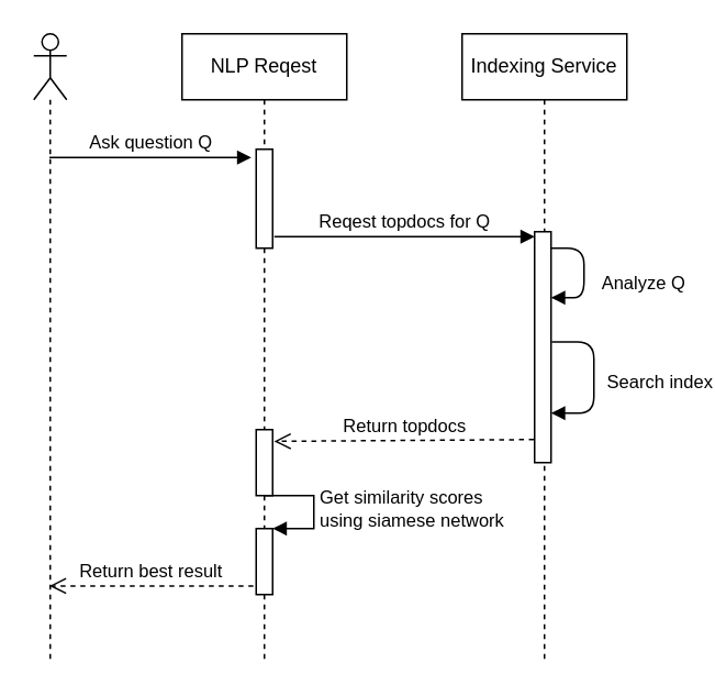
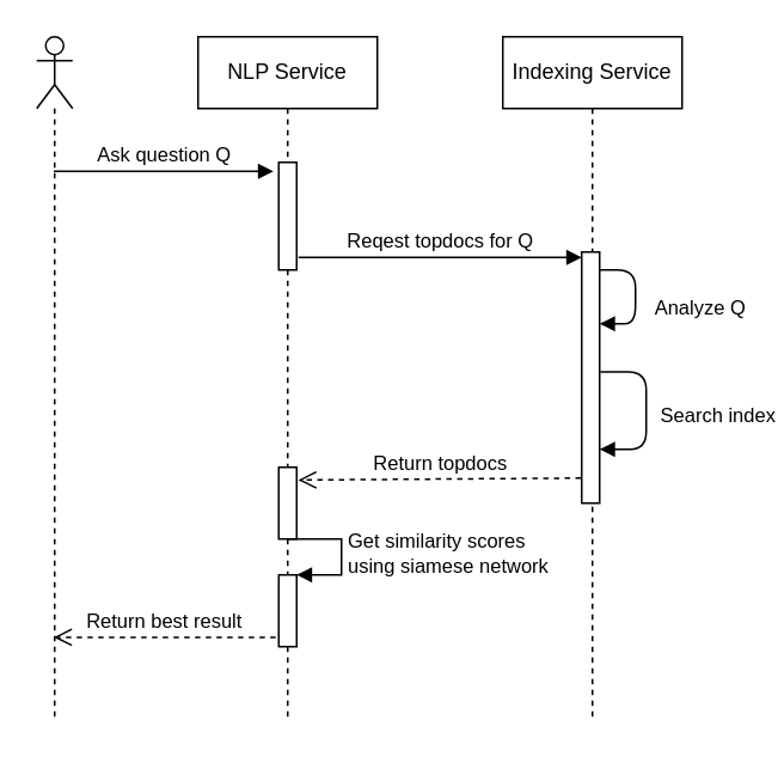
  <mxCell id="0" />
  <mxCell id="1" parent="0" />
  <mxCell id="2" value="" style="shape=umlLifeline;participant=umlActor;perimeter=lifelinePerimeter;whiteSpace=wrap;html=1;container=1;collapsible=0;recursiveResize=0;verticalAlign=top;spacingTop=36;outlineConnect=0;" vertex="1" parent="1"><mxGeometry x="20" y="20" width="20" height="380" as="geometry" /></mxCell>
- <mxCell id="3" value="NLP Reqest" style="shape=umlLifeline;perimeter=lifelinePerimeter;whiteSpace=wrap;html=1;container=1;collapsible=0;recursiveResize=0;outlineConnect=0;" vertex="1" parent="1"><mxGeometry x="110" y="20" width="100" height="380" as="geometry" /></mxCell>
+ <mxCell id="3" value="NLP Service" style="shape=umlLifeline;perimeter=lifelinePerimeter;whiteSpace=wrap;html=1;container=1;collapsible=0;recursiveResize=0;outlineConnect=0;" vertex="1" parent="1"><mxGeometry x="110" y="20" width="100" height="380" as="geometry" /></mxCell>
  <mxCell id="4" value="" style="html=1;points=[];perimeter=orthogonalPerimeter;" vertex="1" parent="3"><mxGeometry x="45" y="70" width="10" height="60" as="geometry" /></mxCell>
  <mxCell id="5" value="" style="html=1;points=[];perimeter=orthogonalPerimeter;" vertex="1" parent="3"><mxGeometry x="45" y="240" width="10" height="40" as="geometry" /></mxCell>
  <mxCell id="6" value="" style="html=1;points=[];perimeter=orthogonalPerimeter;" vertex="1" parent="3"><mxGeometry x="45" y="300" width="10" height="40" as="geometry" /></mxCell>
  <mxCell id="7" value="Get similarity scores &lt;br&gt;using siamese network" style="edgeStyle=orthogonalEdgeStyle;html=1;align=left;spacingLeft=2;endArrow=block;rounded=0;entryX=1;entryY=0;" edge="1" target="6" parent="3"><mxGeometry relative="1" as="geometry"><mxPoint x="50" y="280" as="sourcePoint" /><Array as="points"><mxPoint x="80" y="280" /></Array></mxGeometry></mxCell>
  <mxCell id="8" value="Indexing Service" style="shape=umlLifeline;perimeter=lifelinePerimeter;whiteSpace=wrap;html=1;container=1;collapsible=0;recursiveResize=0;outlineConnect=0;" vertex="1" parent="1"><mxGeometry x="280" y="20" width="100" height="380" as="geometry" /></mxCell>
  <mxCell id="9" value="" style="html=1;points=[];perimeter=orthogonalPerimeter;" vertex="1" parent="8"><mxGeometry x="44" y="120" width="10" height="140" as="geometry" /></mxCell>
  <mxCell id="10" value="Analyze Q" style="html=1;verticalAlign=bottom;endArrow=block;" edge="1" parent="8" source="9" target="9"><mxGeometry x="0.429" y="-36" width="80" relative="1" as="geometry"><mxPoint x="90" y="130" as="sourcePoint" /><mxPoint x="170" y="130" as="targetPoint" /><Array as="points"><mxPoint x="74" y="130" /><mxPoint x="74" y="160" /></Array><mxPoint x="36" y="36" as="offset" /></mxGeometry></mxCell>
  <mxCell id="11" value="Search index" style="html=1;verticalAlign=bottom;endArrow=block;exitX=1.041;exitY=0.477;exitDx=0;exitDy=0;exitPerimeter=0;" edge="1" parent="8" source="9" target="9"><mxGeometry x="0.239" y="40" width="80" relative="1" as="geometry"><mxPoint x="70" y="200" as="sourcePoint" /><mxPoint x="150" y="200" as="targetPoint" /><Array as="points"><mxPoint x="80" y="187" /><mxPoint x="80" y="230" /></Array><mxPoint as="offset" /></mxGeometry></mxCell>
  <mxCell id="12" value="Ask question Q" style="html=1;verticalAlign=bottom;endArrow=block;entryX=-0.3;entryY=0.083;entryDx=0;entryDy=0;entryPerimeter=0;" edge="1" parent="1" source="2" target="4"><mxGeometry x="-0.004" width="80" relative="1" as="geometry"><mxPoint x="60" y="160" as="sourcePoint" /><mxPoint x="140" y="160" as="targetPoint" /><mxPoint as="offset" /></mxGeometry></mxCell>
  <mxCell id="13" value="Reqest topdocs for Q" style="html=1;verticalAlign=bottom;endArrow=block;exitX=1.1;exitY=0.883;exitDx=0;exitDy=0;exitPerimeter=0;" edge="1" parent="1" source="4" target="9"><mxGeometry width="80" relative="1" as="geometry"><mxPoint x="300" y="290" as="sourcePoint" /><mxPoint x="380" y="290" as="targetPoint" /></mxGeometry></mxCell>
  <mxCell id="14" value="Return topdocs" style="html=1;verticalAlign=bottom;endArrow=open;dashed=1;endSize=8;exitX=-0.047;exitY=0.9;exitDx=0;exitDy=0;exitPerimeter=0;entryX=1.088;entryY=0.178;entryDx=0;entryDy=0;entryPerimeter=0;" edge="1" parent="1" source="9" target="5"><mxGeometry relative="1" as="geometry"><mxPoint x="280" y="250" as="sourcePoint" /><mxPoint x="170" y="266" as="targetPoint" /></mxGeometry></mxCell>
  <mxCell id="15" value="Return best result" style="html=1;verticalAlign=bottom;endArrow=open;dashed=1;endSize=8;exitX=-0.171;exitY=0.869;exitDx=0;exitDy=0;exitPerimeter=0;" edge="1" parent="1" source="6" target="2"><mxGeometry relative="1" as="geometry"><mxPoint x="140" y="350" as="sourcePoint" /><mxPoint x="60" y="350" as="targetPoint" /></mxGeometry></mxCell>
